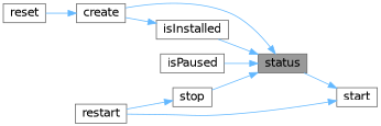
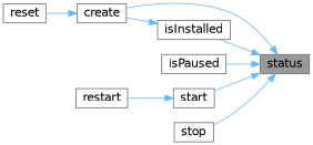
  digraph {
    rankdir=RL
    node [color=grey40 fillcolor=white fontname=Helvetica fontsize=14 shape=box style=filled]
    edge [color=steelblue1 dir=back fontname=Helvetica fontsize=14 labelfontname=Helvetica labelfontsize=14 style=solid]
    n1 [color=gray40 fillcolor=grey60 fontcolor=black height=0.2 label=status width=0.4]
    n2 [height=0.2 label=create width=0.4]
    n3 [height=0.2 label=isInstalled width=0.4]
    n4 [height=0.2 label=isPaused width=0.4]
    n5 [height=0.2 label=start width=0.4]
    n6 [height=0.2 label=stop width=0.4]
    n7 [height=0.2 label=reset width=0.4]
    n8 [height=0.2 label=restart width=0.4]
    n1 -> n2
    n1 -> n3
    n1 -> n4
-   n5 -> n1
+   n1 -> n5
    n1 -> n6
    n2 -> n7
    n3 -> n2
    n5 -> n8
-   n6 -> n8
  }
